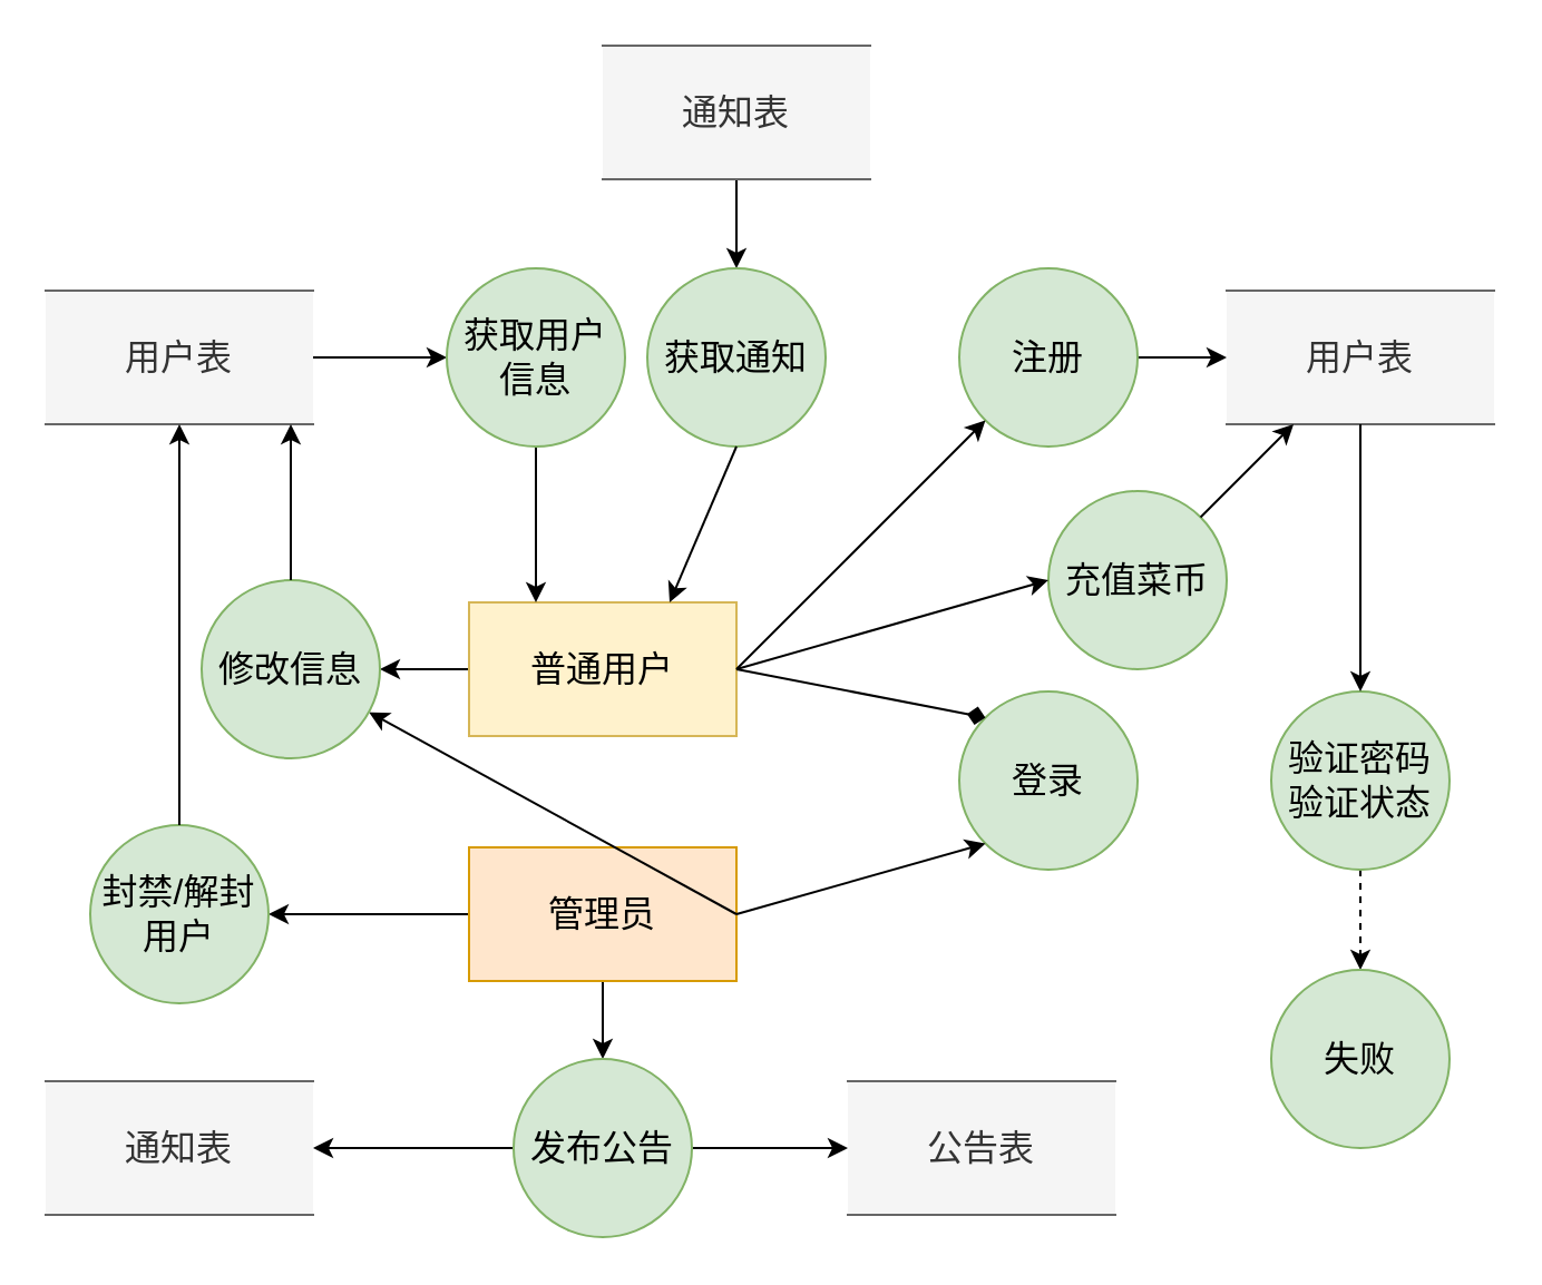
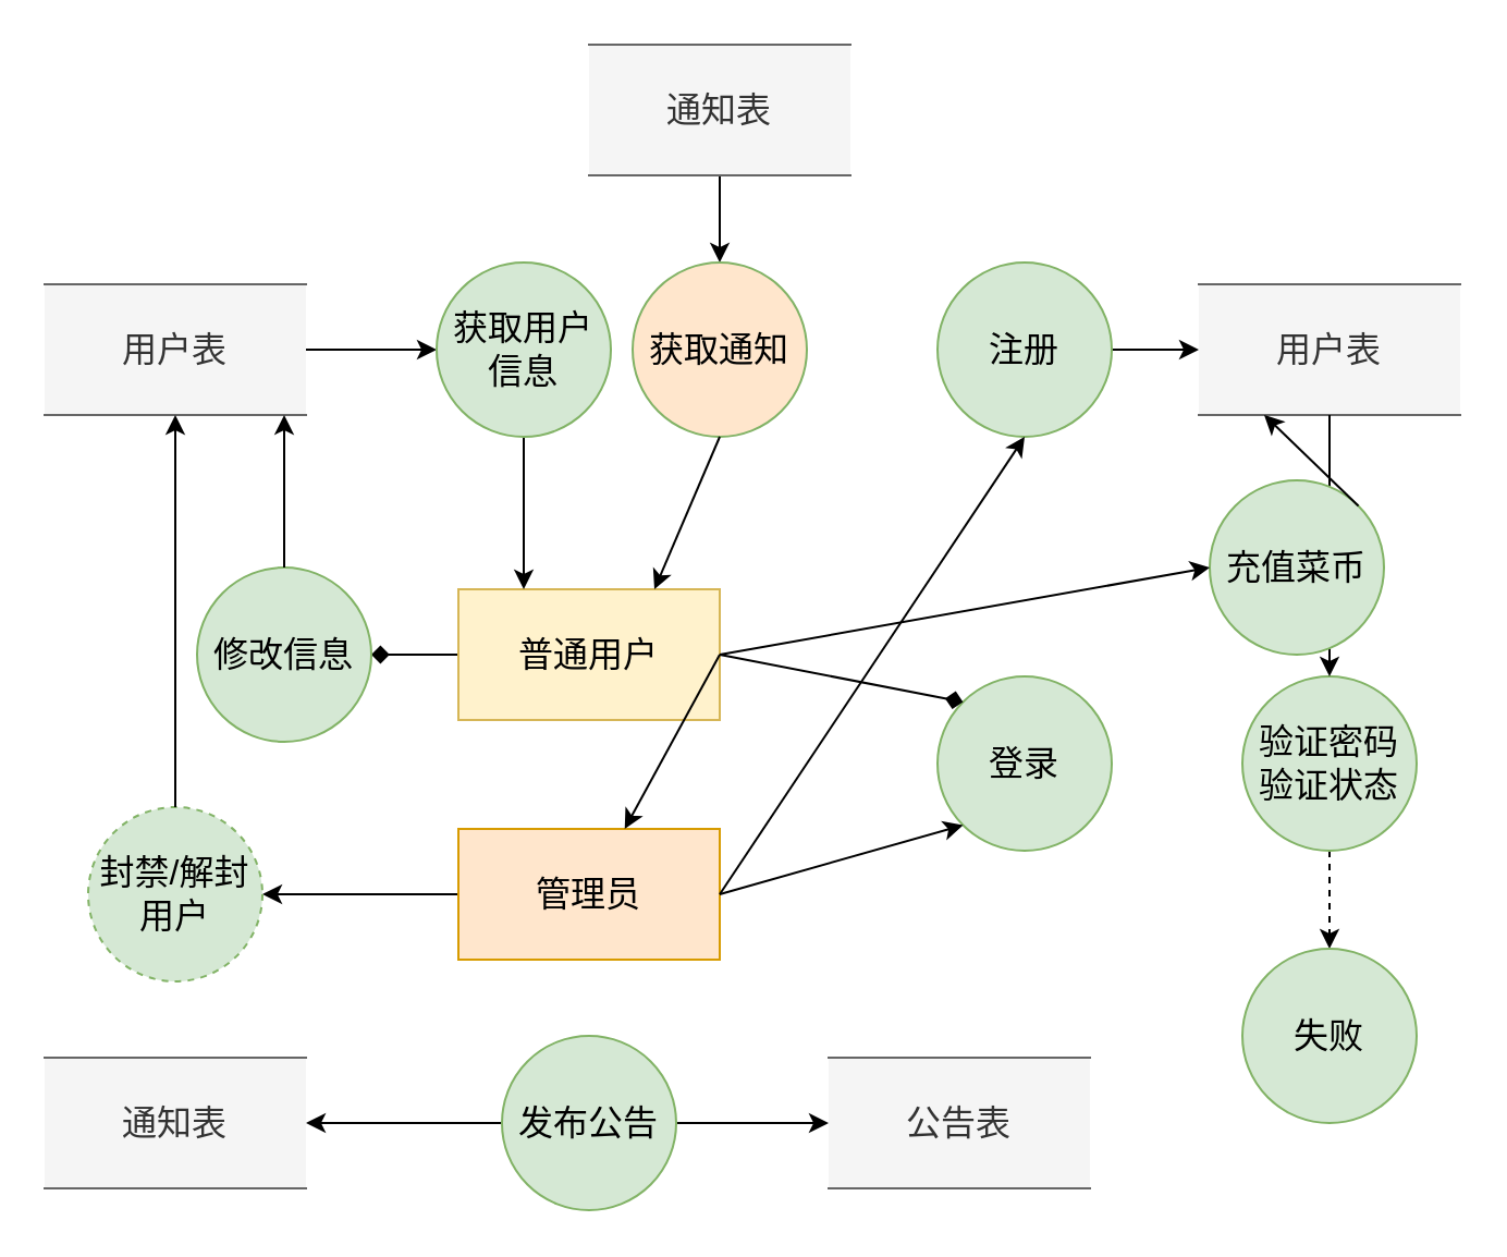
  <mxCell id="0" />
  <mxCell id="1" parent="0" />
  <mxCell id="2" value="&lt;font style=&quot;font-size: 16px;&quot;&gt;用户表&lt;/font&gt;" style="shape=partialRectangle;whiteSpace=wrap;html=1;left=0;right=0;fillColor=#f5f5f5;fontColor=#333333;strokeColor=#666666;" parent="1" vertex="1"><mxGeometry x="550" y="130" width="120" height="60" as="geometry" /></mxCell>
- <mxCell id="3" value="" style="edgeStyle=orthogonalEdgeStyle;rounded=0;orthogonalLoop=1;jettySize=auto;html=1;" parent="1" source="4" target="23" edge="1"><mxGeometry relative="1" as="geometry" /></mxCell>
+ <mxCell id="3" value="" style="edgeStyle=orthogonalEdgeStyle;rounded=0;orthogonalLoop=1;jettySize=auto;html=1;endArrow=diamond;" parent="1" source="4" target="23" edge="1"><mxGeometry relative="1" as="geometry" /></mxCell>
  <mxCell id="4" value="&lt;font style=&quot;font-size: 16px;&quot;&gt;普通用户&lt;/font&gt;" style="rounded=0;whiteSpace=wrap;html=1;fillColor=#fff2cc;strokeColor=#d6b656;" parent="1" vertex="1"><mxGeometry x="210" y="270" width="120" height="60" as="geometry" /></mxCell>
  <mxCell id="5" value="" style="edgeStyle=orthogonalEdgeStyle;rounded=0;orthogonalLoop=1;jettySize=auto;html=1;" parent="1" source="7" target="19" edge="1"><mxGeometry relative="1" as="geometry" /></mxCell>
- <mxCell id="6" value="" style="edgeStyle=orthogonalEdgeStyle;rounded=0;orthogonalLoop=1;jettySize=auto;html=1;" parent="1" source="7" target="29" edge="1"><mxGeometry relative="1" as="geometry" /></mxCell>
  <mxCell id="7" value="&lt;font style=&quot;font-size: 16px;&quot;&gt;管理员&lt;/font&gt;" style="rounded=0;whiteSpace=wrap;html=1;fillColor=#ffe6cc;strokeColor=#d79b00;" parent="1" vertex="1"><mxGeometry x="210" y="380" width="120" height="60" as="geometry" /></mxCell>
  <mxCell id="8" value="&lt;font style=&quot;font-size: 16px;&quot;&gt;登录&lt;/font&gt;" style="ellipse;whiteSpace=wrap;html=1;aspect=fixed;fillColor=#d5e8d4;strokeColor=#82b366;" parent="1" vertex="1"><mxGeometry x="430" y="310" width="80" height="80" as="geometry" /></mxCell>
  <mxCell id="9" value="" style="endArrow=diamond;html=1;rounded=0;exitX=1;exitY=0.5;exitDx=0;exitDy=0;entryX=0;entryY=0;entryDx=0;entryDy=0;" parent="1" source="4" target="8" edge="1"><mxGeometry width="50" height="50" relative="1" as="geometry"><mxPoint x="580" y="490" as="sourcePoint" /><mxPoint x="630" y="440" as="targetPoint" /></mxGeometry></mxCell>
  <mxCell id="10" value="" style="endArrow=classic;html=1;rounded=0;exitX=1;exitY=0.5;exitDx=0;exitDy=0;entryX=0;entryY=1;entryDx=0;entryDy=0;" parent="1" source="7" target="8" edge="1"><mxGeometry width="50" height="50" relative="1" as="geometry"><mxPoint x="580" y="490" as="sourcePoint" /><mxPoint x="630" y="440" as="targetPoint" /></mxGeometry></mxCell>
  <mxCell id="11" value="" style="edgeStyle=orthogonalEdgeStyle;rounded=0;orthogonalLoop=1;jettySize=auto;html=1;dashed=1;" parent="1" source="12" target="13" edge="1"><mxGeometry relative="1" as="geometry" /></mxCell>
  <mxCell id="12" value="&lt;font style=&quot;font-size: 16px;&quot;&gt;验证密码&lt;/font&gt;&lt;div&gt;&lt;font style=&quot;font-size: 16px;&quot;&gt;验证状态&lt;/font&gt;&lt;/div&gt;" style="ellipse;whiteSpace=wrap;html=1;aspect=fixed;fillColor=#d5e8d4;strokeColor=#82b366;" parent="1" vertex="1"><mxGeometry x="570" y="310" width="80" height="80" as="geometry" /></mxCell>
  <mxCell id="13" value="&lt;font style=&quot;font-size: 16px;&quot;&gt;失败&lt;/font&gt;" style="ellipse;whiteSpace=wrap;html=1;aspect=fixed;fillColor=#d5e8d4;strokeColor=#82b366;" parent="1" vertex="1"><mxGeometry x="570" y="435" width="80" height="80" as="geometry" /></mxCell>
  <mxCell id="14" value="" style="edgeStyle=orthogonalEdgeStyle;rounded=0;orthogonalLoop=1;jettySize=auto;html=1;" parent="1" source="15" target="2" edge="1"><mxGeometry relative="1" as="geometry" /></mxCell>
  <mxCell id="15" value="&lt;font style=&quot;font-size: 16px;&quot;&gt;注册&lt;/font&gt;" style="ellipse;whiteSpace=wrap;html=1;aspect=fixed;fillColor=#d5e8d4;strokeColor=#82b366;" parent="1" vertex="1"><mxGeometry x="430" y="120" width="80" height="80" as="geometry" /></mxCell>
- <mxCell id="16" value="" style="endArrow=classic;html=1;rounded=0;exitX=1;exitY=0.5;exitDx=0;exitDy=0;" parent="1" source="4" target="15" edge="1"><mxGeometry width="50" height="50" relative="1" as="geometry"><mxPoint x="580" y="500" as="sourcePoint" /><mxPoint x="630" y="450" as="targetPoint" /></mxGeometry></mxCell>
- <mxCell id="17" value="" style="endArrow=classic;html=1;rounded=0;exitX=1;exitY=0.5;exitDx=0;exitDy=0;" parent="1" source="7" target="23" edge="1"><mxGeometry width="50" height="50" relative="1" as="geometry"><mxPoint x="580" y="500" as="sourcePoint" /><mxPoint x="630" y="450" as="targetPoint" /></mxGeometry></mxCell>
+ <mxCell id="16" value="" style="endArrow=classic;html=1;rounded=0;exitX=1;exitY=0.5;exitDx=0;exitDy=0;" parent="1" source="4" target="7" edge="1"><mxGeometry width="50" height="50" relative="1" as="geometry"><mxPoint x="580" y="500" as="sourcePoint" /><mxPoint x="630" y="450" as="targetPoint" /></mxGeometry></mxCell>
+ <mxCell id="17" value="" style="endArrow=classic;html=1;rounded=0;exitX=1;exitY=0.5;exitDx=0;exitDy=0;entryX=0.5;entryY=1;entryDx=0;entryDy=0;" parent="1" source="7" target="15" edge="1"><mxGeometry width="50" height="50" relative="1" as="geometry"><mxPoint x="580" y="500" as="sourcePoint" /><mxPoint x="630" y="450" as="targetPoint" /></mxGeometry></mxCell>
  <mxCell id="18" value="" style="endArrow=classic;html=1;rounded=0;exitX=0.5;exitY=1;exitDx=0;exitDy=0;" parent="1" source="2" target="12" edge="1"><mxGeometry width="50" height="50" relative="1" as="geometry"><mxPoint x="580" y="500" as="sourcePoint" /><mxPoint x="630" y="450" as="targetPoint" /></mxGeometry></mxCell>
- <mxCell id="19" value="&lt;font style=&quot;font-size: 16px;&quot;&gt;封禁/解封&lt;/font&gt;&lt;div&gt;&lt;font style=&quot;font-size: 16px;&quot;&gt;用户&lt;/font&gt;&lt;/div&gt;" style="ellipse;whiteSpace=wrap;html=1;aspect=fixed;fillColor=#d5e8d4;strokeColor=#82b366;" parent="1" vertex="1"><mxGeometry x="40" y="370" width="80" height="80" as="geometry" /></mxCell>
+ <mxCell id="19" value="&lt;font style=&quot;font-size: 16px;&quot;&gt;封禁/解封&lt;/font&gt;&lt;div&gt;&lt;font style=&quot;font-size: 16px;&quot;&gt;用户&lt;/font&gt;&lt;/div&gt;" style="ellipse;whiteSpace=wrap;html=1;aspect=fixed;fillColor=#d5e8d4;strokeColor=#82b366;dashed=1;" parent="1" vertex="1"><mxGeometry x="40" y="370" width="80" height="80" as="geometry" /></mxCell>
  <mxCell id="20" value="" style="edgeStyle=orthogonalEdgeStyle;rounded=0;orthogonalLoop=1;jettySize=auto;html=1;" parent="1" source="21" target="25" edge="1"><mxGeometry relative="1" as="geometry" /></mxCell>
  <mxCell id="21" value="&lt;font style=&quot;font-size: 16px;&quot;&gt;用户表&lt;/font&gt;" style="shape=partialRectangle;whiteSpace=wrap;html=1;left=0;right=0;fillColor=#f5f5f5;fontColor=#333333;strokeColor=#666666;" parent="1" vertex="1"><mxGeometry x="20" y="130" width="120" height="60" as="geometry" /></mxCell>
  <mxCell id="22" value="" style="endArrow=classic;html=1;rounded=0;exitX=0.5;exitY=0;exitDx=0;exitDy=0;entryX=0.5;entryY=1;entryDx=0;entryDy=0;" parent="1" source="19" target="21" edge="1"><mxGeometry width="50" height="50" relative="1" as="geometry"><mxPoint x="290" y="490" as="sourcePoint" /><mxPoint x="340" y="440" as="targetPoint" /></mxGeometry></mxCell>
  <mxCell id="23" value="&lt;font style=&quot;font-size: 16px;&quot;&gt;修改信息&lt;/font&gt;" style="ellipse;whiteSpace=wrap;html=1;aspect=fixed;fillColor=#d5e8d4;strokeColor=#82b366;" parent="1" vertex="1"><mxGeometry x="90" y="260" width="80" height="80" as="geometry" /></mxCell>
  <mxCell id="24" value="" style="edgeStyle=orthogonalEdgeStyle;rounded=0;orthogonalLoop=1;jettySize=auto;html=1;" parent="1" source="25" target="4" edge="1"><mxGeometry relative="1" as="geometry"><Array as="points"><mxPoint x="240" y="260" /><mxPoint x="240" y="260" /></Array></mxGeometry></mxCell>
  <mxCell id="25" value="&lt;font style=&quot;font-size: 16px;&quot;&gt;获取用户信息&lt;/font&gt;" style="ellipse;whiteSpace=wrap;html=1;aspect=fixed;fillColor=#d5e8d4;strokeColor=#82b366;" parent="1" vertex="1"><mxGeometry x="200" y="120" width="80" height="80" as="geometry" /></mxCell>
  <mxCell id="26" value="" style="endArrow=classic;html=1;rounded=0;exitX=0.5;exitY=0;exitDx=0;exitDy=0;" parent="1" source="23" edge="1"><mxGeometry width="50" height="50" relative="1" as="geometry"><mxPoint x="220" y="90" as="sourcePoint" /><mxPoint x="130" y="190" as="targetPoint" /></mxGeometry></mxCell>
  <mxCell id="27" value="" style="edgeStyle=orthogonalEdgeStyle;rounded=0;orthogonalLoop=1;jettySize=auto;html=1;" parent="1" source="29" target="30" edge="1"><mxGeometry relative="1" as="geometry" /></mxCell>
  <mxCell id="28" value="" style="edgeStyle=orthogonalEdgeStyle;rounded=0;orthogonalLoop=1;jettySize=auto;html=1;" edge="1" parent="1" source="29" target="31"><mxGeometry relative="1" as="geometry" /></mxCell>
  <mxCell id="29" value="&lt;font style=&quot;font-size: 16px;&quot;&gt;发布公告&lt;/font&gt;" style="ellipse;whiteSpace=wrap;html=1;aspect=fixed;fillColor=#d5e8d4;strokeColor=#82b366;" parent="1" vertex="1"><mxGeometry x="230" y="475" width="80" height="80" as="geometry" /></mxCell>
  <mxCell id="30" value="&lt;font style=&quot;font-size: 16px;&quot;&gt;通知表&lt;/font&gt;" style="shape=partialRectangle;whiteSpace=wrap;html=1;left=0;right=0;fillColor=#f5f5f5;fontColor=#333333;strokeColor=#666666;" parent="1" vertex="1"><mxGeometry x="20" y="485" width="120" height="60" as="geometry" /></mxCell>
  <mxCell id="31" value="&lt;font style=&quot;font-size: 16px;&quot;&gt;公告表&lt;/font&gt;" style="shape=partialRectangle;whiteSpace=wrap;html=1;left=0;right=0;fillColor=#f5f5f5;fontColor=#333333;strokeColor=#666666;" parent="1" vertex="1"><mxGeometry x="380" y="485" width="120" height="60" as="geometry" /></mxCell>
  <mxCell id="32" value="" style="edgeStyle=orthogonalEdgeStyle;rounded=0;orthogonalLoop=1;jettySize=auto;html=1;" edge="1" parent="1" source="33" target="34"><mxGeometry relative="1" as="geometry" /></mxCell>
  <mxCell id="33" value="&lt;font style=&quot;font-size: 16px;&quot;&gt;通知表&lt;/font&gt;" style="shape=partialRectangle;whiteSpace=wrap;html=1;left=0;right=0;fillColor=#f5f5f5;fontColor=#333333;strokeColor=#666666;" vertex="1" parent="1"><mxGeometry x="270" y="20" width="120" height="60" as="geometry" /></mxCell>
- <mxCell id="34" value="&lt;font style=&quot;font-size: 16px;&quot;&gt;获取通知&lt;/font&gt;" style="ellipse;whiteSpace=wrap;html=1;aspect=fixed;fillColor=#d5e8d4;strokeColor=#82b366;" vertex="1" parent="1"><mxGeometry x="290" y="120" width="80" height="80" as="geometry" /></mxCell>
+ <mxCell id="34" value="&lt;font style=&quot;font-size: 16px;&quot;&gt;获取通知&lt;/font&gt;" style="ellipse;whiteSpace=wrap;html=1;aspect=fixed;fillColor=#ffe6cc;strokeColor=#82b366;" vertex="1" parent="1"><mxGeometry x="290" y="120" width="80" height="80" as="geometry" /></mxCell>
  <mxCell id="35" value="" style="endArrow=classic;html=1;rounded=0;exitX=0.5;exitY=1;exitDx=0;exitDy=0;entryX=0.75;entryY=0;entryDx=0;entryDy=0;" edge="1" parent="1" source="34" target="4"><mxGeometry width="50" height="50" relative="1" as="geometry"><mxPoint x="170" y="280" as="sourcePoint" /><mxPoint x="220" y="230" as="targetPoint" /></mxGeometry></mxCell>
- <mxCell id="36" value="&lt;span style=&quot;font-size: 16px;&quot;&gt;充值菜币&lt;/span&gt;" style="ellipse;whiteSpace=wrap;html=1;aspect=fixed;fillColor=#d5e8d4;strokeColor=#82b366;" vertex="1" parent="1"><mxGeometry x="470" y="220" width="80" height="80" as="geometry" /></mxCell>
+ <mxCell id="36" value="&lt;span style=&quot;font-size: 16px;&quot;&gt;充值菜币&lt;/span&gt;" style="ellipse;whiteSpace=wrap;html=1;aspect=fixed;fillColor=#d5e8d4;strokeColor=#82b366;" vertex="1" parent="1"><mxGeometry x="555" y="220" width="80" height="80" as="geometry" /></mxCell>
  <mxCell id="37" value="" style="endArrow=classic;html=1;rounded=0;entryX=0;entryY=0.5;entryDx=0;entryDy=0;exitX=1;exitY=0.5;exitDx=0;exitDy=0;" edge="1" parent="1" source="4" target="36"><mxGeometry width="50" height="50" relative="1" as="geometry"><mxPoint x="170" y="280" as="sourcePoint" /><mxPoint x="220" y="230" as="targetPoint" /></mxGeometry></mxCell>
  <mxCell id="38" value="" style="endArrow=classic;html=1;rounded=0;entryX=0.25;entryY=1;entryDx=0;entryDy=0;exitX=1;exitY=0;exitDx=0;exitDy=0;" edge="1" parent="1" source="36" target="2"><mxGeometry width="50" height="50" relative="1" as="geometry"><mxPoint x="170" y="280" as="sourcePoint" /><mxPoint x="220" y="230" as="targetPoint" /></mxGeometry></mxCell>
